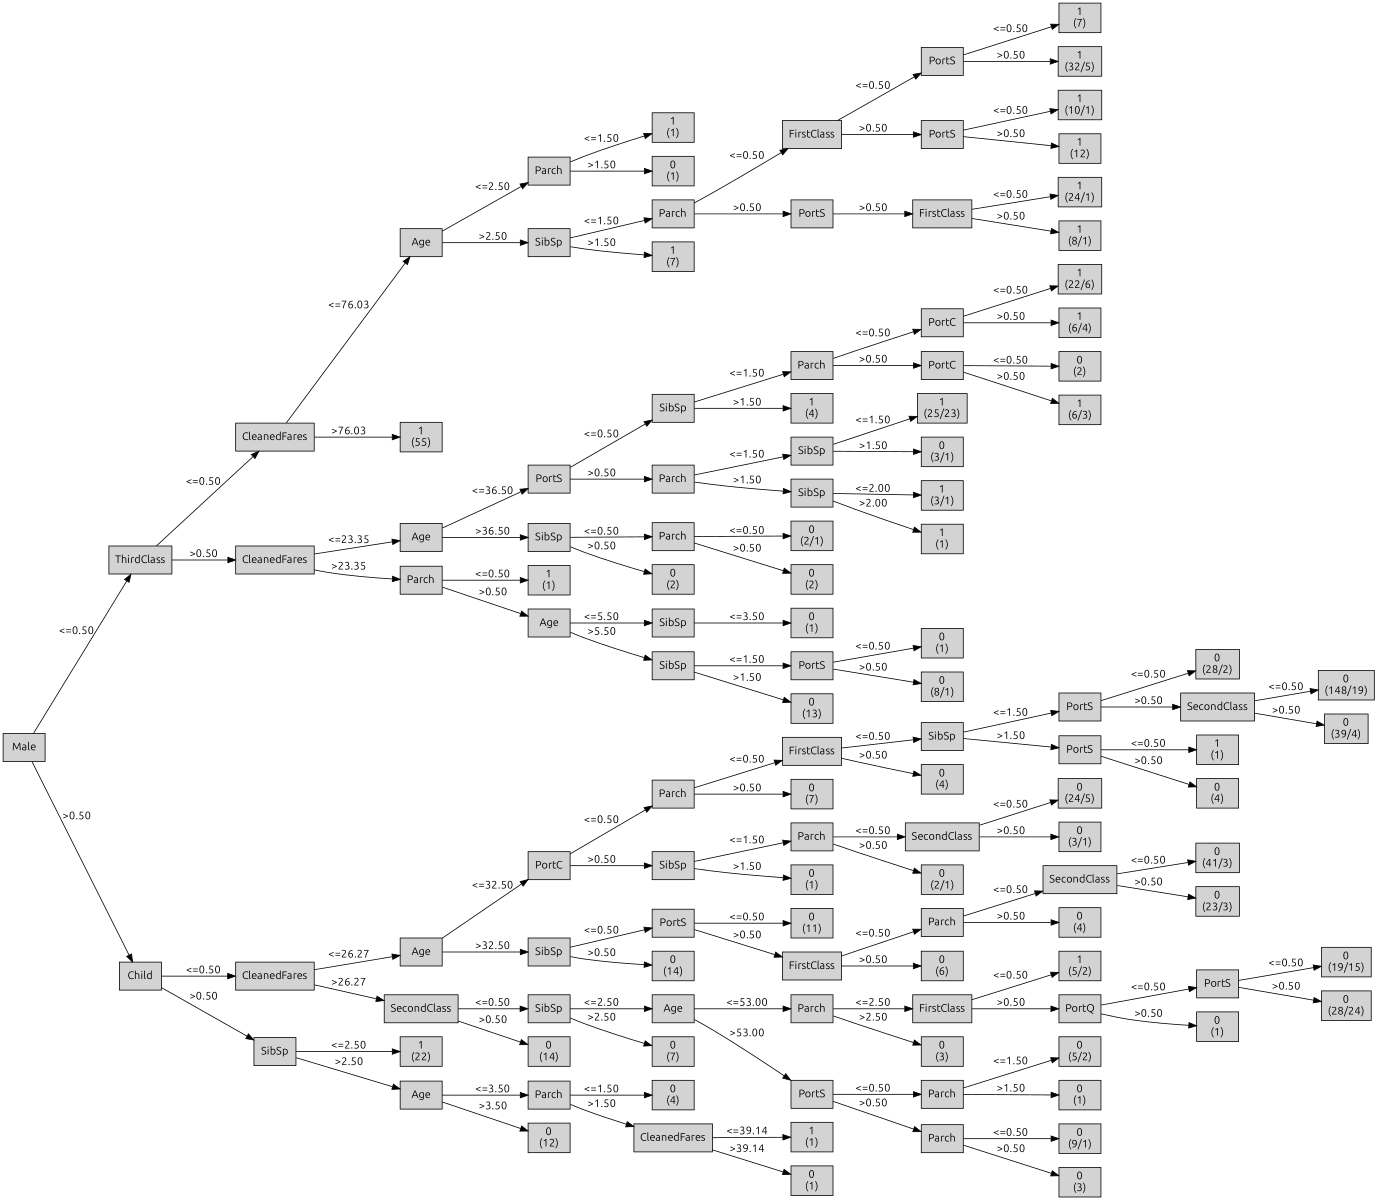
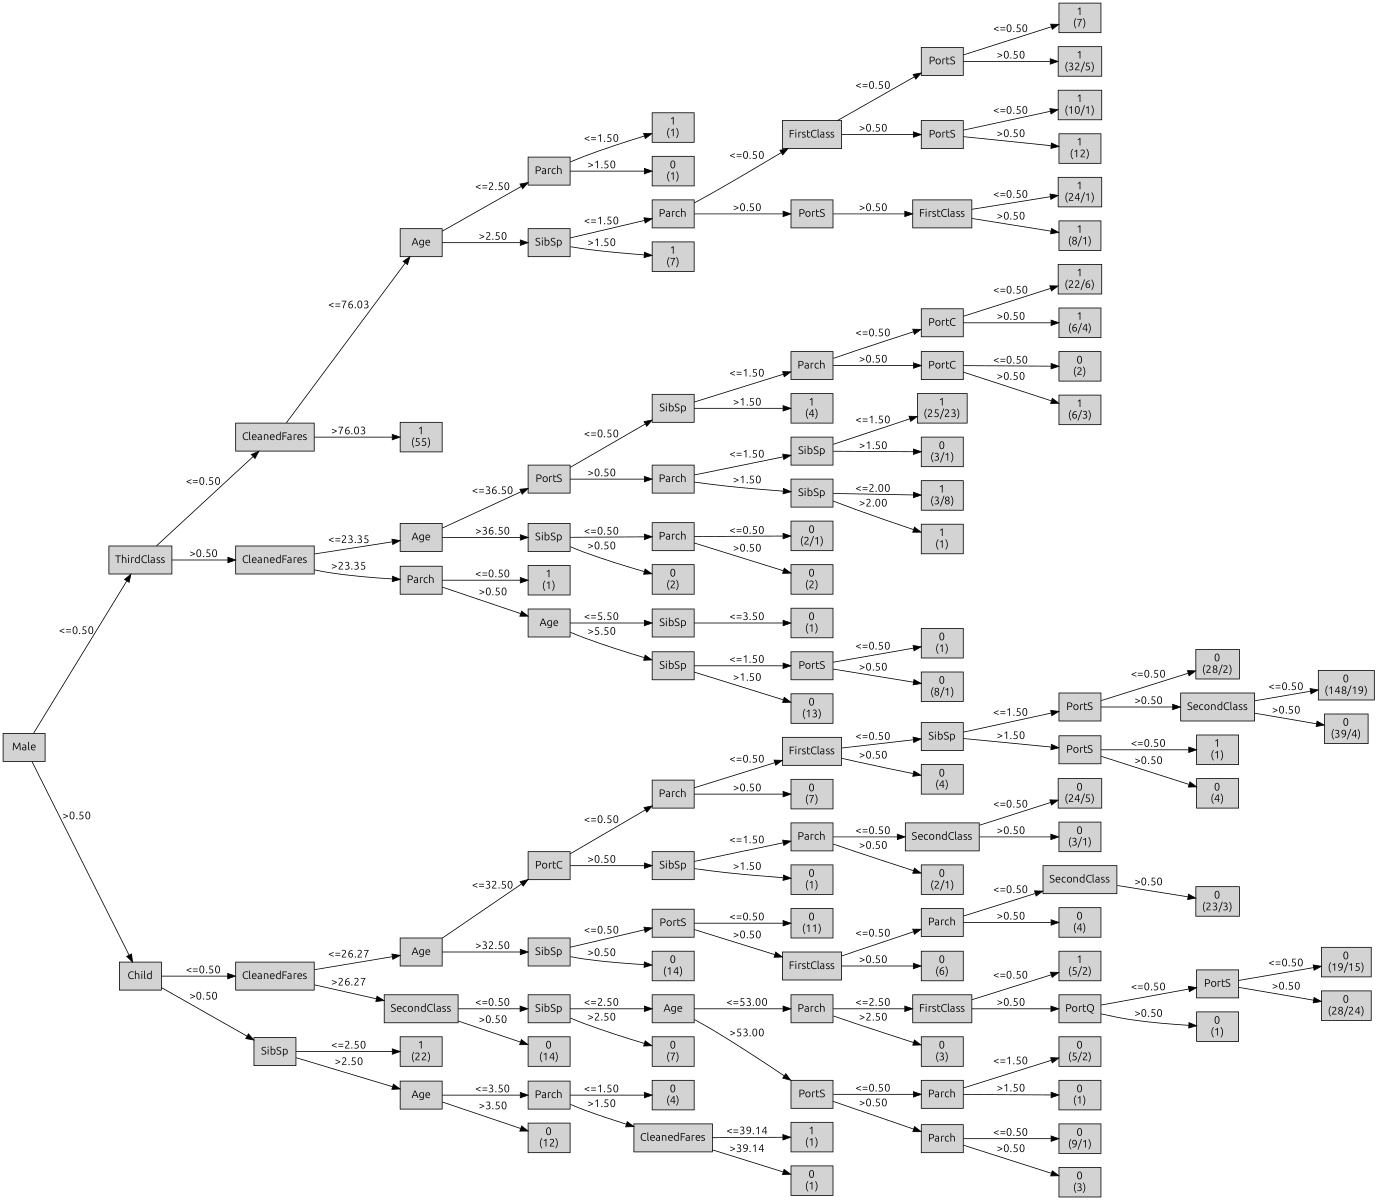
  digraph {
    fontname=Ubuntu
    rankdir=LR
    node [fontname=Ubuntu shape=box style=filled weight=9]
    edge [fontname=Ubuntu]
    n1 [label="Male\n" weight=1]
    n2 [label="0\n(28/2)\n" weight=10]
    n3 [label="SecondClass\n" weight=10]
    n4 [label="1\n(1)\n" weight=10]
    n5 [label="0\n(4)\n" weight=10]
-   n6 [label="0\n(41/3)\n" weight=10]
    n7 [label="0\n(23/3)\n" weight=10]
    n8 [label="PortS\n" weight=10]
    n9 [label="0\n(1)\n" weight=10]
    n10 [label="0\n(148/19)\n" weight=11]
    n11 [label="0\n(39/4)\n" weight=11]
    n12 [label="0\n(19/15)\n" weight=11]
    n13 [label="0\n(28/24)\n" weight=11]
    n14 [label="ThirdClass\n" weight=2]
    n15 [label="Child\n" weight=2]
    n16 [label="CleanedFares\n" weight=3]
    n17 [label="CleanedFares\n" weight=3]
    n18 [label="CleanedFares\n" weight=3]
    n19 [label="SibSp\n" weight=3]
    n20 [label="Age\n" weight=4]
    n21 [label="1\n(55)\n" weight=4]
    n22 [label="Age\n" weight=4]
    n23 [label="Parch\n" weight=4]
    n24 [label="Age\n" weight=4]
    n25 [label="SecondClass\n" weight=4]
    n26 [label="1\n(22)\n" weight=4]
    n27 [label="Age\n" weight=4]
    n28 [label="Parch\n" weight=5]
    n29 [label="SibSp\n" weight=5]
    n30 [label="PortS\n" weight=5]
    n31 [label="SibSp\n" weight=5]
    n32 [label="1\n(1)\n" weight=5]
    n33 [label="Age\n" weight=5]
    n34 [label="PortC\n" weight=5]
    n35 [label="SibSp\n" weight=5]
    n36 [label="SibSp\n" weight=5]
    n37 [label="0\n(14)\n" weight=5]
    n38 [label="Parch\n" weight=5]
    n39 [label="0\n(12)\n" weight=5]
    n40 [label="1\n(1)\n" weight=6]
    n41 [label="0\n(1)\n" weight=6]
    n42 [label="Parch\n" weight=6]
    n43 [label="1\n(7)\n" weight=6]
    n44 [label="SibSp\n" weight=6]
    n45 [label="Parch\n" weight=6]
    n46 [label="Parch\n" weight=6]
    n47 [label="0\n(2)\n" weight=6]
    n48 [label="SibSp\n" weight=6]
    n49 [label="SibSp\n" weight=6]
    n50 [label="Parch\n" weight=6]
    n51 [label="SibSp\n" weight=6]
    n52 [label="PortS\n" weight=6]
    n53 [label="0\n(14)\n" weight=6]
    n54 [label="Age\n" weight=6]
    n55 [label="0\n(7)\n" weight=6]
    n56 [label="0\n(4)\n" weight=6]
    n57 [label="CleanedFares\n" weight=6]
    n58 [label="FirstClass\n" weight=7]
    n59 [label="PortS\n" weight=7]
    n60 [label="Parch\n" weight=7]
    n61 [label="1\n(4)\n" weight=7]
    n62 [label="SibSp\n" weight=7]
    n63 [label="SibSp\n" weight=7]
    n64 [label="0\n(2/1)\n" weight=7]
    n65 [label="0\n(2)\n" weight=7]
    n66 [label="0\n(1)\n" weight=7]
    n67 [label="PortS\n" weight=7]
    n68 [label="0\n(13)\n" weight=7]
    n69 [label="FirstClass\n" weight=7]
    n70 [label="0\n(7)\n" weight=7]
    n71 [label="Parch\n" weight=7]
    n72 [label="0\n(1)\n" weight=7]
    n73 [label="0\n(11)\n" weight=7]
    n74 [label="FirstClass\n" weight=7]
    n75 [label="Parch\n" weight=7]
    n76 [label="PortS\n" weight=7]
    n77 [label="1\n(1)\n" weight=7]
    n78 [label="0\n(1)\n" weight=7]
    n79 [label="PortS\n" weight=8]
    n80 [label="PortS\n" weight=8]
    n81 [label="FirstClass\n" weight=8]
    n82 [label="PortC\n" weight=8]
    n83 [label="PortC\n" weight=8]
    n84 [label="1\n(25/23)\n" weight=8]
    n85 [label="0\n(3/1)\n" weight=8]
-   n86 [label="1\n(3/1)\n" weight=8]
+   n86 [label="1\n(3/8)\n" weight=8]
    n87 [label="1\n(1)\n" weight=8]
    n88 [label="0\n(1)\n" weight=8]
    n89 [label="0\n(8/1)\n" weight=8]
    n90 [label="SibSp\n" weight=8]
    n91 [label="0\n(4)\n" weight=8]
    n92 [label="SecondClass\n" weight=8]
    n93 [label="0\n(2/1)\n" weight=8]
    n94 [label="Parch\n" weight=8]
    n95 [label="0\n(6)\n" weight=8]
    n96 [label="FirstClass\n" weight=8]
    n97 [label="0\n(3)\n" weight=8]
    n98 [label="Parch\n" weight=8]
    n99 [label="Parch\n" weight=8]
    n100 [label="1\n(7)\n"]
    n101 [label="1\n(32/5)\n"]
    n102 [label="1\n(10/1)\n"]
    n103 [label="1\n(12)\n"]
    n104 [label="1\n(24/1)\n"]
    n105 [label="1\n(8/1)\n"]
    n106 [label="1\n(22/6)\n"]
    n107 [label="1\n(6/4)\n"]
    n108 [label="0\n(2)\n"]
    n109 [label="1\n(6/3)\n"]
    n110 [label="PortS\n"]
    n111 [label="PortS\n"]
    n112 [label="0\n(24/5)\n"]
    n113 [label="0\n(3/1)\n"]
    n114 [label="SecondClass\n"]
    n115 [label="0\n(4)\n"]
    n116 [label="1\n(5/2)\n"]
    n117 [label="PortQ\n"]
    n118 [label="0\n(5/2)\n"]
    n119 [label="0\n(1)\n"]
    n120 [label="0\n(9/1)\n"]
    n121 [label="0\n(3)\n"]
    subgraph sub_1 {
      rank=same
      n1
    }
    subgraph sub_2 {
      rank=same
      n2
      n3
      n4
      n5
-     n6
      n7
      n8
      n9
    }
    subgraph sub_3 {
      rank=same
      n10
      n11
      n12
      n13
    }
    subgraph sub_4 {
      rank=same
      n14
      n15
    }
    subgraph sub_5 {
      rank=same
      n16
      n17
      n18
      n19
    }
    subgraph sub_6 {
      rank=same
      n20
      n21
      n22
      n23
      n24
      n25
      n26
      n27
    }
    subgraph sub_7 {
      rank=same
      n28
      n29
      n30
      n31
      n32
      n33
      n34
      n35
      n36
      n37
      n38
      n39
    }
    subgraph sub_8 {
      rank=same
      n40
      n41
      n42
      n43
      n44
      n45
      n46
      n47
      n48
      n49
      n50
      n51
      n52
      n53
      n54
      n55
      n56
      n57
    }
    subgraph sub_9 {
      rank=same
      n58
      n59
      n60
      n61
      n62
      n63
      n64
      n65
      n66
      n67
      n68
      n69
      n70
      n71
      n72
      n73
      n74
      n75
      n76
      n77
      n78
    }
    subgraph sub_10 {
      rank=same
      n79
      n80
      n81
      n82
      n83
      n84
      n85
      n86
      n87
      n88
      n89
      n90
      n91
      n92
      n93
      n94
      n95
      n96
      n97
      n98
      n99
    }
    subgraph sub_11 {
      rank=same
      n100
      n101
      n102
      n103
      n104
      n105
      n106
      n107
      n108
      n109
      n110
      n111
      n112
      n113
      n114
      n115
      n116
      n117
      n118
      n119
      n120
      n121
    }
    n1 -> n14 [label="<=0.50"]
    n1 -> n15 [label=">0.50"]
    n3 -> n10 [label="<=0.50"]
    n3 -> n11 [label=">0.50"]
    n8 -> n12 [label="<=0.50"]
    n8 -> n13 [label=">0.50"]
    n14 -> n16 [label="<=0.50"]
    n14 -> n17 [label=">0.50"]
    n15 -> n18 [label="<=0.50"]
    n15 -> n19 [label=">0.50"]
    n16 -> n20 [label="<=76.03"]
    n16 -> n21 [label=">76.03"]
    n17 -> n22 [label="<=23.35"]
    n17 -> n23 [label=">23.35"]
    n18 -> n24 [label="<=26.27"]
    n18 -> n25 [label=">26.27"]
    n19 -> n26 [label="<=2.50"]
    n19 -> n27 [label=">2.50"]
    n20 -> n28 [label="<=2.50"]
    n20 -> n29 [label=">2.50"]
    n22 -> n30 [label="<=36.50"]
    n22 -> n31 [label=">36.50"]
    n23 -> n32 [label="<=0.50"]
    n23 -> n33 [label=">0.50"]
    n24 -> n34 [label="<=32.50"]
    n24 -> n35 [label=">32.50"]
    n25 -> n36 [label="<=0.50"]
    n25 -> n37 [label=">0.50"]
    n27 -> n38 [label="<=3.50"]
    n27 -> n39 [label=">3.50"]
    n28 -> n40 [label="<=1.50"]
    n28 -> n41 [label=">1.50"]
    n29 -> n42 [label="<=1.50"]
    n29 -> n43 [label=">1.50"]
    n30 -> n44 [label="<=0.50"]
    n30 -> n45 [label=">0.50"]
    n31 -> n46 [label="<=0.50"]
    n31 -> n47 [label=">0.50"]
    n33 -> n48 [label="<=5.50"]
    n33 -> n49 [label=">5.50"]
    n34 -> n50 [label="<=0.50"]
    n34 -> n51 [label=">0.50"]
    n35 -> n52 [label="<=0.50"]
    n35 -> n53 [label=">0.50"]
    n36 -> n54 [label="<=2.50"]
    n36 -> n55 [label=">2.50"]
    n38 -> n56 [label="<=1.50"]
    n38 -> n57 [label=">1.50"]
    n42 -> n58 [label="<=0.50"]
    n42 -> n59 [label=">0.50"]
    n44 -> n60 [label="<=1.50"]
    n44 -> n61 [label=">1.50"]
    n45 -> n62 [label="<=1.50"]
    n45 -> n63 [label=">1.50"]
    n46 -> n64 [label="<=0.50"]
    n46 -> n65 [label=">0.50"]
    n48 -> n66 [label="<=3.50"]
    n49 -> n67 [label="<=1.50"]
    n49 -> n68 [label=">1.50"]
    n50 -> n69 [label="<=0.50"]
    n50 -> n70 [label=">0.50"]
    n51 -> n71 [label="<=1.50"]
    n51 -> n72 [label=">1.50"]
    n52 -> n73 [label="<=0.50"]
    n52 -> n74 [label=">0.50"]
    n54 -> n75 [label="<=53.00"]
    n54 -> n76 [label=">53.00"]
    n57 -> n77 [label="<=39.14"]
    n57 -> n78 [label=">39.14"]
    n58 -> n79 [label="<=0.50"]
    n58 -> n80 [label=">0.50"]
    n59 -> n81 [label=">0.50"]
    n60 -> n82 [label="<=0.50"]
    n60 -> n83 [label=">0.50"]
    n62 -> n84 [label="<=1.50"]
    n62 -> n85 [label=">1.50"]
    n63 -> n86 [label="<=2.00"]
    n63 -> n87 [label=">2.00"]
    n67 -> n88 [label="<=0.50"]
    n67 -> n89 [label=">0.50"]
    n69 -> n90 [label="<=0.50"]
    n69 -> n91 [label=">0.50"]
    n71 -> n92 [label="<=0.50"]
    n71 -> n93 [label=">0.50"]
    n74 -> n94 [label="<=0.50"]
    n74 -> n95 [label=">0.50"]
    n75 -> n96 [label="<=2.50"]
    n75 -> n97 [label=">2.50"]
    n76 -> n98 [label="<=0.50"]
    n76 -> n99 [label=">0.50"]
    n79 -> n100 [label="<=0.50"]
    n79 -> n101 [label=">0.50"]
    n80 -> n102 [label="<=0.50"]
    n80 -> n103 [label=">0.50"]
    n81 -> n104 [label="<=0.50"]
    n81 -> n105 [label=">0.50"]
    n82 -> n106 [label="<=0.50"]
    n82 -> n107 [label=">0.50"]
    n83 -> n108 [label="<=0.50"]
    n83 -> n109 [label=">0.50"]
    n90 -> n110 [label="<=1.50"]
    n90 -> n111 [label=">1.50"]
    n92 -> n112 [label="<=0.50"]
    n92 -> n113 [label=">0.50"]
    n94 -> n114 [label="<=0.50"]
    n94 -> n115 [label=">0.50"]
    n96 -> n116 [label="<=0.50"]
    n96 -> n117 [label=">0.50"]
    n98 -> n118 [label="<=1.50"]
    n98 -> n119 [label=">1.50"]
    n99 -> n120 [label="<=0.50"]
    n99 -> n121 [label=">0.50"]
    n110 -> n2 [label="<=0.50"]
    n110 -> n3 [label=">0.50"]
    n111 -> n4 [label="<=0.50"]
    n111 -> n5 [label=">0.50"]
-   n114 -> n6 [label="<=0.50"]
    n114 -> n7 [label=">0.50"]
    n117 -> n8 [label="<=0.50"]
    n117 -> n9 [label=">0.50"]
  }
